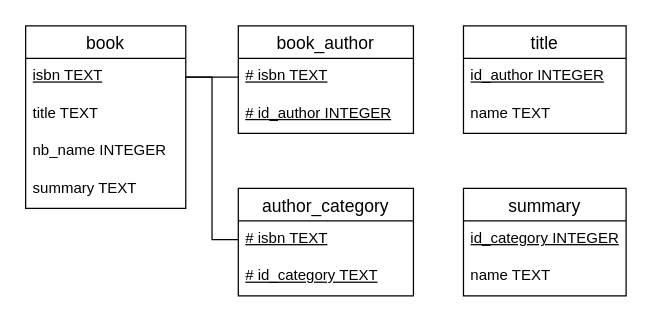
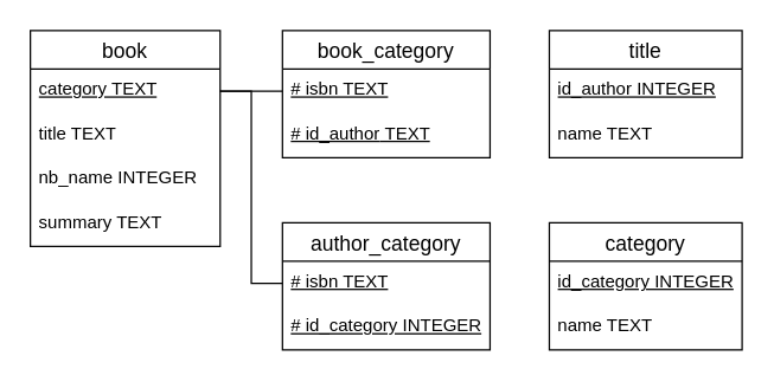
  <mxCell id="0" />
  <mxCell id="1" parent="0" />
  <mxCell id="2" value="book" style="swimlane;fontStyle=0;childLayout=stackLayout;horizontal=1;startSize=26;horizontalStack=0;resizeParent=1;resizeParentMax=0;resizeLast=0;collapsible=1;marginBottom=0;align=center;fontSize=14;" vertex="1" parent="1"><mxGeometry x="20" y="20" width="128" height="146" as="geometry" /></mxCell>
- <mxCell id="3" value="&lt;u&gt;isbn TEXT&lt;/u&gt;" style="text;strokeColor=none;fillColor=none;spacingLeft=4;spacingRight=4;overflow=hidden;rotatable=0;points=[[0,0.5],[1,0.5]];portConstraint=eastwest;fontSize=12;whiteSpace=wrap;html=1;" vertex="1" parent="2"><mxGeometry y="26" width="128" height="30" as="geometry" /></mxCell>
+ <mxCell id="3" value="&lt;u&gt;category TEXT&lt;/u&gt;" style="text;strokeColor=none;fillColor=none;spacingLeft=4;spacingRight=4;overflow=hidden;rotatable=0;points=[[0,0.5],[1,0.5]];portConstraint=eastwest;fontSize=12;whiteSpace=wrap;html=1;" vertex="1" parent="2"><mxGeometry y="26" width="128" height="30" as="geometry" /></mxCell>
  <mxCell id="4" value="title TEXT" style="text;strokeColor=none;fillColor=none;spacingLeft=4;spacingRight=4;overflow=hidden;rotatable=0;points=[[0,0.5],[1,0.5]];portConstraint=eastwest;fontSize=12;whiteSpace=wrap;html=1;" vertex="1" parent="2"><mxGeometry y="56" width="128" height="30" as="geometry" /></mxCell>
  <mxCell id="5" value="nb_name INTEGER" style="text;strokeColor=none;fillColor=none;spacingLeft=4;spacingRight=4;overflow=hidden;rotatable=0;points=[[0,0.5],[1,0.5]];portConstraint=eastwest;fontSize=12;whiteSpace=wrap;html=1;" vertex="1" parent="2"><mxGeometry y="86" width="128" height="30" as="geometry" /></mxCell>
  <mxCell id="6" value="summary TEXT" style="text;strokeColor=none;fillColor=none;spacingLeft=4;spacingRight=4;overflow=hidden;rotatable=0;points=[[0,0.5],[1,0.5]];portConstraint=eastwest;fontSize=12;whiteSpace=wrap;html=1;" vertex="1" parent="2"><mxGeometry y="116" width="128" height="30" as="geometry" /></mxCell>
  <mxCell id="7" value="title" style="swimlane;fontStyle=0;childLayout=stackLayout;horizontal=1;startSize=26;horizontalStack=0;resizeParent=1;resizeParentMax=0;resizeLast=0;collapsible=1;marginBottom=0;align=center;fontSize=14;" vertex="1" parent="1"><mxGeometry x="370" y="20" width="130" height="86" as="geometry" /></mxCell>
  <mxCell id="8" value="&lt;u&gt;id_author INTEGER&lt;/u&gt;" style="text;strokeColor=none;fillColor=none;spacingLeft=4;spacingRight=4;overflow=hidden;rotatable=0;points=[[0,0.5],[1,0.5]];portConstraint=eastwest;fontSize=12;whiteSpace=wrap;html=1;" vertex="1" parent="7"><mxGeometry y="26" width="130" height="30" as="geometry" /></mxCell>
  <mxCell id="9" value="name TEXT" style="text;strokeColor=none;fillColor=none;spacingLeft=4;spacingRight=4;overflow=hidden;rotatable=0;points=[[0,0.5],[1,0.5]];portConstraint=eastwest;fontSize=12;whiteSpace=wrap;html=1;" vertex="1" parent="7"><mxGeometry y="56" width="130" height="30" as="geometry" /></mxCell>
- <mxCell id="10" value="summary" style="swimlane;fontStyle=0;childLayout=stackLayout;horizontal=1;startSize=26;horizontalStack=0;resizeParent=1;resizeParentMax=0;resizeLast=0;collapsible=1;marginBottom=0;align=center;fontSize=14;" vertex="1" parent="1"><mxGeometry x="370" y="150" width="130" height="86" as="geometry" /></mxCell>
+ <mxCell id="10" value="category" style="swimlane;fontStyle=0;childLayout=stackLayout;horizontal=1;startSize=26;horizontalStack=0;resizeParent=1;resizeParentMax=0;resizeLast=0;collapsible=1;marginBottom=0;align=center;fontSize=14;" vertex="1" parent="1"><mxGeometry x="370" y="150" width="130" height="86" as="geometry" /></mxCell>
  <mxCell id="11" value="&lt;u&gt;id_category INTEGER&lt;/u&gt;" style="text;strokeColor=none;fillColor=none;spacingLeft=4;spacingRight=4;overflow=hidden;rotatable=0;points=[[0,0.5],[1,0.5]];portConstraint=eastwest;fontSize=12;whiteSpace=wrap;html=1;" vertex="1" parent="10"><mxGeometry y="26" width="130" height="30" as="geometry" /></mxCell>
  <mxCell id="12" value="name TEXT" style="text;strokeColor=none;fillColor=none;spacingLeft=4;spacingRight=4;overflow=hidden;rotatable=0;points=[[0,0.5],[1,0.5]];portConstraint=eastwest;fontSize=12;whiteSpace=wrap;html=1;" vertex="1" parent="10"><mxGeometry y="56" width="130" height="30" as="geometry" /></mxCell>
- <mxCell id="13" value="book_author" style="swimlane;fontStyle=0;childLayout=stackLayout;horizontal=1;startSize=26;horizontalStack=0;resizeParent=1;resizeParentMax=0;resizeLast=0;collapsible=1;marginBottom=0;align=center;fontSize=14;" vertex="1" parent="1"><mxGeometry x="190" y="20" width="140" height="86" as="geometry" /></mxCell>
+ <mxCell id="13" value="book_category" style="swimlane;fontStyle=0;childLayout=stackLayout;horizontal=1;startSize=26;horizontalStack=0;resizeParent=1;resizeParentMax=0;resizeLast=0;collapsible=1;marginBottom=0;align=center;fontSize=14;" vertex="1" parent="1"><mxGeometry x="190" y="20" width="140" height="86" as="geometry" /></mxCell>
  <mxCell id="14" value="&lt;u&gt;# isbn TEXT&lt;/u&gt;" style="text;strokeColor=none;fillColor=none;spacingLeft=4;spacingRight=4;overflow=hidden;rotatable=0;points=[[0,0.5],[1,0.5]];portConstraint=eastwest;fontSize=12;whiteSpace=wrap;html=1;" vertex="1" parent="13"><mxGeometry y="26" width="140" height="30" as="geometry" /></mxCell>
- <mxCell id="15" value="&lt;u&gt;# id_author&lt;/u&gt;&lt;u style=&quot;background-color: transparent; color: light-dark(rgb(0, 0, 0), rgb(255, 255, 255));&quot;&gt;&amp;nbsp;INTEGER&lt;/u&gt;" style="text;strokeColor=none;fillColor=none;spacingLeft=4;spacingRight=4;overflow=hidden;rotatable=0;points=[[0,0.5],[1,0.5]];portConstraint=eastwest;fontSize=12;whiteSpace=wrap;html=1;" vertex="1" parent="13"><mxGeometry y="56" width="140" height="30" as="geometry" /></mxCell>
+ <mxCell id="15" value="&lt;u&gt;# id_author&lt;/u&gt;&lt;u style=&quot;background-color: transparent; color: light-dark(rgb(0, 0, 0), rgb(255, 255, 255));&quot;&gt;&amp;nbsp;TEXT&lt;/u&gt;" style="text;strokeColor=none;fillColor=none;spacingLeft=4;spacingRight=4;overflow=hidden;rotatable=0;points=[[0,0.5],[1,0.5]];portConstraint=eastwest;fontSize=12;whiteSpace=wrap;html=1;" vertex="1" parent="13"><mxGeometry y="56" width="140" height="30" as="geometry" /></mxCell>
  <mxCell id="16" value="author_category" style="swimlane;fontStyle=0;childLayout=stackLayout;horizontal=1;startSize=26;horizontalStack=0;resizeParent=1;resizeParentMax=0;resizeLast=0;collapsible=1;marginBottom=0;align=center;fontSize=14;" vertex="1" parent="1"><mxGeometry x="190" y="150" width="140" height="86" as="geometry" /></mxCell>
  <mxCell id="17" value="&lt;u&gt;# isbn TEXT&lt;/u&gt;" style="text;strokeColor=none;fillColor=none;spacingLeft=4;spacingRight=4;overflow=hidden;rotatable=0;points=[[0,0.5],[1,0.5]];portConstraint=eastwest;fontSize=12;whiteSpace=wrap;html=1;" vertex="1" parent="16"><mxGeometry y="26" width="140" height="30" as="geometry" /></mxCell>
- <mxCell id="18" value="&lt;u&gt;# id_category TEXT&lt;/u&gt;" style="text;strokeColor=none;fillColor=none;spacingLeft=4;spacingRight=4;overflow=hidden;rotatable=0;points=[[0,0.5],[1,0.5]];portConstraint=eastwest;fontSize=12;whiteSpace=wrap;html=1;" vertex="1" parent="16"><mxGeometry y="56" width="140" height="30" as="geometry" /></mxCell>
+ <mxCell id="18" value="&lt;u&gt;# id_category INTEGER&lt;/u&gt;" style="text;strokeColor=none;fillColor=none;spacingLeft=4;spacingRight=4;overflow=hidden;rotatable=0;points=[[0,0.5],[1,0.5]];portConstraint=eastwest;fontSize=12;whiteSpace=wrap;html=1;" vertex="1" parent="16"><mxGeometry y="56" width="140" height="30" as="geometry" /></mxCell>
  <mxCell id="19" style="edgeStyle=orthogonalEdgeStyle;rounded=0;orthogonalLoop=1;jettySize=auto;html=1;exitX=1;exitY=0.5;exitDx=0;exitDy=0;entryX=0;entryY=0.5;entryDx=0;entryDy=0;fontSize=12;startSize=8;endSize=8;endArrow=none;startFill=0;" edge="1" parent="1" source="3" target="17"><mxGeometry relative="1" as="geometry" /></mxCell>
  <mxCell id="20" style="edgeStyle=orthogonalEdgeStyle;rounded=0;orthogonalLoop=1;jettySize=auto;html=1;entryX=0;entryY=0.5;entryDx=0;entryDy=0;fontSize=12;startSize=8;endSize=8;endArrow=none;startFill=0;" edge="1" parent="1" source="3" target="14"><mxGeometry relative="1" as="geometry" /></mxCell>
